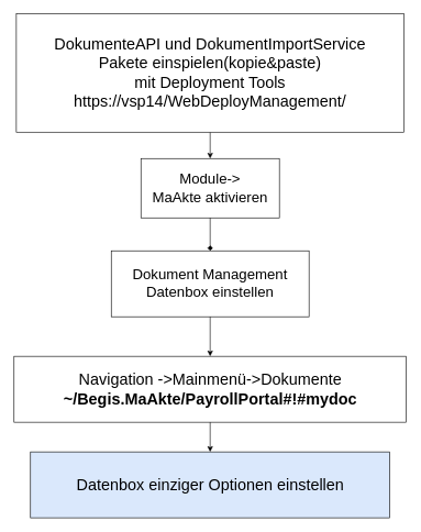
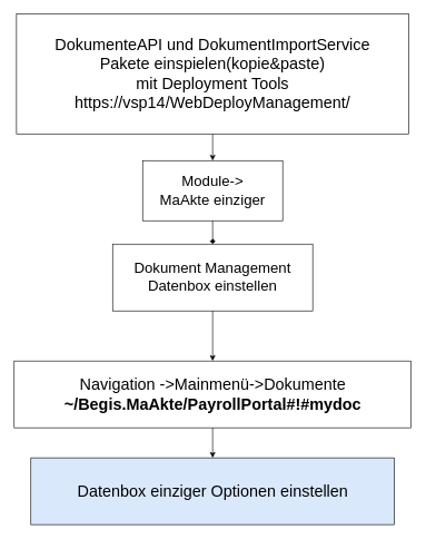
  <mxCell id="0" />
  <mxCell id="1" parent="0" />
- <mxCell id="2" value="&lt;font style=&quot;font-size: 22px;&quot;&gt;Module-&amp;gt;&lt;br style=&quot;font-size: 22px;&quot;&gt;MaAkte aktivieren&lt;/font&gt;" style="rounded=0;whiteSpace=wrap;html=1;fontSize=22;" vertex="1" parent="1"><mxGeometry x="213" y="240" width="210" height="90" as="geometry" /></mxCell>
- <mxCell id="3" value="Dokument Management&lt;br&gt;Datenbox einstellen" style="rounded=0;whiteSpace=wrap;html=1;fontSize=22;" vertex="1" parent="1"><mxGeometry x="168" y="380" width="300" height="100" as="geometry" /></mxCell>
+ <mxCell id="2" value="&lt;font style=&quot;font-size: 22px;&quot;&gt;Module-&amp;gt;&lt;br style=&quot;font-size: 22px;&quot;&gt;MaAkte einziger&lt;/font&gt;" style="rounded=0;whiteSpace=wrap;html=1;fontSize=22;" vertex="1" parent="1"><mxGeometry x="213" y="240" width="210" height="90" as="geometry" /></mxCell>
+ <mxCell id="3" value="Dokument Management&lt;br&gt;Datenbox einstellen" style="rounded=0;whiteSpace=wrap;html=1;fontSize=22;" vertex="1" parent="1"><mxGeometry x="168" y="365" width="300" height="100" as="geometry" /></mxCell>
  <mxCell id="4" value="Navigation -&amp;gt;Mainmenü-&amp;gt;Dokumente&lt;br style=&quot;font-size: 24px&quot;&gt;&lt;div class=&quot;WordSection1&quot; style=&quot;font-size: 24px&quot;&gt;&lt;p class=&quot;MsoNormal&quot; style=&quot;margin: 0cm ; line-height: normal ; font-size: 24px ; font-family: &amp;#34;calibri&amp;#34; , sans-serif&quot;&gt;&lt;b style=&quot;font-size: 24px&quot;&gt;&lt;span lang=&quot;ZH-CN&quot; style=&quot;font-size: 24px ; font-family: &amp;#34;microsoft yahei&amp;#34; , sans-serif&quot;&gt;~/Begis.MaAkte/PayrollPortal#!#mydoc&lt;/span&gt;&lt;/b&gt;&lt;/p&gt;&lt;/div&gt;" style="rounded=0;whiteSpace=wrap;html=1;fontSize=24;" vertex="1" parent="1"><mxGeometry x="20.5" y="540" width="595" height="100" as="geometry" /></mxCell>
  <mxCell id="5" value="" style="endArrow=diamond;html=1;fontSize=24;exitX=0.5;exitY=1;exitDx=0;exitDy=0;entryX=0.5;entryY=0;entryDx=0;entryDy=0;" edge="1" parent="1" source="2" target="3"><mxGeometry width="50" height="50" relative="1" as="geometry"><mxPoint x="323" y="570" as="sourcePoint" /><mxPoint x="373" y="520" as="targetPoint" /></mxGeometry></mxCell>
  <mxCell id="6" value="" style="endArrow=classic;html=1;fontSize=24;exitX=0.5;exitY=1;exitDx=0;exitDy=0;entryX=0.5;entryY=0;entryDx=0;entryDy=0;" edge="1" parent="1" source="3" target="4"><mxGeometry width="50" height="50" relative="1" as="geometry"><mxPoint x="383" y="560" as="sourcePoint" /><mxPoint x="383" y="640" as="targetPoint" /></mxGeometry></mxCell>
  <mxCell id="7" value="Datenbox einziger Optionen einstellen" style="rounded=0;whiteSpace=wrap;html=1;fontSize=24;fillColor=#dae8fc;" vertex="1" parent="1"><mxGeometry x="45.5" y="685" width="545" height="100" as="geometry" /></mxCell>
  <mxCell id="8" value="" style="endArrow=classic;html=1;fontSize=24;entryX=0.5;entryY=0;entryDx=0;entryDy=0;exitX=0.5;exitY=1;exitDx=0;exitDy=0;" edge="1" parent="1" source="4" target="7"><mxGeometry width="50" height="50" relative="1" as="geometry"><mxPoint x="323" y="840" as="sourcePoint" /><mxPoint x="373" y="790" as="targetPoint" /></mxGeometry></mxCell>
  <mxCell id="9" style="edgeStyle=orthogonalEdgeStyle;rounded=0;orthogonalLoop=1;jettySize=auto;html=1;fontSize=24;" edge="1" parent="1" source="10" target="2"><mxGeometry relative="1" as="geometry" /></mxCell>
  <mxCell id="10" value="DokumenteAPI und DokumentImportService &lt;br&gt;Pakete einspielen(kopie&amp;amp;paste)&lt;br&gt;mit Deployment Tools&lt;br&gt;https://vsp14/WebDeployManagement/" style="rounded=0;whiteSpace=wrap;html=1;fontSize=24;" vertex="1" parent="1"><mxGeometry x="24" y="20" width="588" height="180" as="geometry" /></mxCell>
